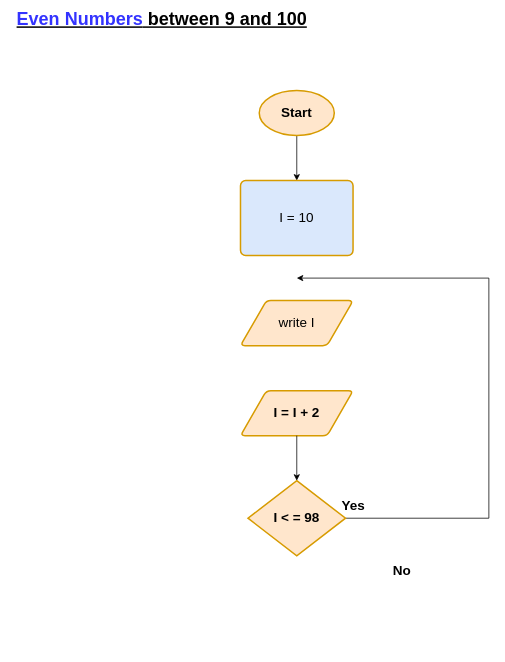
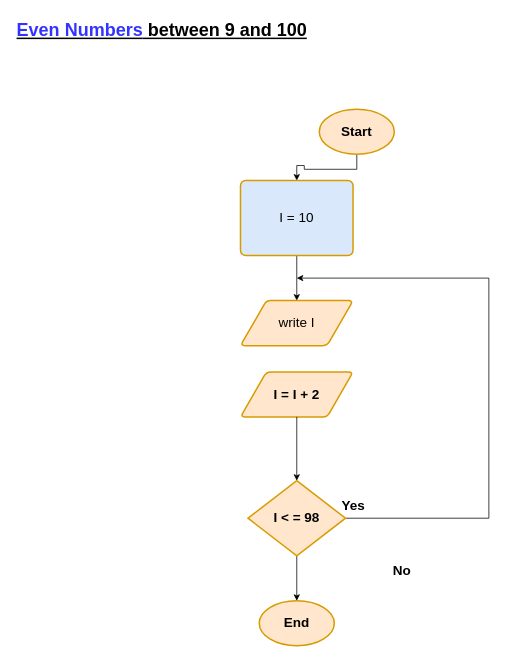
  <mxCell id="0" />
  <mxCell id="1" parent="0" />
  <mxCell id="2" style="edgeStyle=orthogonalEdgeStyle;rounded=0;orthogonalLoop=1;jettySize=auto;html=1;entryX=0.5;entryY=0;entryDx=0;entryDy=0;fontSize=18;" edge="1" parent="1" source="3" target="5"><mxGeometry relative="1" as="geometry" /></mxCell>
- <mxCell id="3" value="Start" style="strokeWidth=2;html=1;shape=mxgraph.flowchart.start_1;whiteSpace=wrap;fillColor=#ffe6cc;strokeColor=#d79b00;fontSize=18;fontStyle=1" vertex="1" parent="1"><mxGeometry x="345" y="120" width="100" height="60" as="geometry" /></mxCell>
+ <mxCell id="3" value="Start" style="strokeWidth=2;html=1;shape=mxgraph.flowchart.start_1;whiteSpace=wrap;fillColor=#ffe6cc;strokeColor=#d79b00;fontSize=18;fontStyle=1" vertex="1" parent="1"><mxGeometry x="425" y="145" width="100" height="60" as="geometry" /></mxCell>
+ <mxCell id="4" style="edgeStyle=orthogonalEdgeStyle;rounded=0;orthogonalLoop=1;jettySize=auto;html=1;entryX=0.5;entryY=0;entryDx=0;entryDy=0;fontSize=18;" edge="1" parent="1" source="5" target="6"><mxGeometry relative="1" as="geometry" /></mxCell>
  <mxCell id="5" value="I = 10" style="rounded=1;whiteSpace=wrap;html=1;absoluteArcSize=1;arcSize=14;strokeWidth=2;fillColor=#dae8fc;strokeColor=#d79b00;fontSize=18;" vertex="1" parent="1"><mxGeometry x="320" y="240" width="150" height="100" as="geometry" /></mxCell>
  <mxCell id="6" value="write I" style="shape=parallelogram;html=1;strokeWidth=2;perimeter=parallelogramPerimeter;whiteSpace=wrap;rounded=1;arcSize=12;size=0.23;fillColor=#ffe6cc;strokeColor=#d79b00;fontSize=18;" vertex="1" parent="1"><mxGeometry x="320" y="400" width="150" height="60" as="geometry" /></mxCell>
- <mxCell id="7" value="I = I + 2" style="shape=parallelogram;html=1;strokeWidth=2;perimeter=parallelogramPerimeter;whiteSpace=wrap;rounded=1;arcSize=12;size=0.23;fillColor=#ffe6cc;strokeColor=#d79b00;fontSize=18;fontStyle=1" vertex="1" parent="1"><mxGeometry x="320" y="520" width="150" height="60" as="geometry" /></mxCell>
+ <mxCell id="7" value="I = I + 2" style="shape=parallelogram;html=1;strokeWidth=2;perimeter=parallelogramPerimeter;whiteSpace=wrap;rounded=1;arcSize=12;size=0.23;fillColor=#ffe6cc;strokeColor=#d79b00;fontSize=18;fontStyle=1" vertex="1" parent="1"><mxGeometry x="320" y="495" width="150" height="60" as="geometry" /></mxCell>
+ <mxCell id="8" style="edgeStyle=orthogonalEdgeStyle;rounded=0;orthogonalLoop=1;jettySize=auto;html=1;fontSize=18;" edge="1" parent="1" source="10" target="11"><mxGeometry relative="1" as="geometry" /></mxCell>
  <mxCell id="9" style="edgeStyle=orthogonalEdgeStyle;rounded=0;orthogonalLoop=1;jettySize=auto;html=1;fontSize=18;" edge="1" parent="1" source="10"><mxGeometry relative="1" as="geometry"><mxPoint x="395" y="370" as="targetPoint" /><Array as="points"><mxPoint x="651" y="690" /></Array></mxGeometry></mxCell>
  <mxCell id="10" value="I &amp;lt; = 98" style="strokeWidth=2;html=1;shape=mxgraph.flowchart.decision;whiteSpace=wrap;fillColor=#ffe6cc;strokeColor=#d79b00;fontSize=18;fontStyle=1" vertex="1" parent="1"><mxGeometry x="330" y="640" width="130" height="100" as="geometry" /></mxCell>
+ <mxCell id="11" value="End" style="strokeWidth=2;html=1;shape=mxgraph.flowchart.start_1;whiteSpace=wrap;fillColor=#ffe6cc;strokeColor=#d79b00;fontSize=18;fontStyle=1" vertex="1" parent="1"><mxGeometry x="345" y="800" width="100" height="60" as="geometry" /></mxCell>
  <mxCell id="12" style="edgeStyle=orthogonalEdgeStyle;rounded=0;orthogonalLoop=1;jettySize=auto;html=1;entryX=0.5;entryY=0;entryDx=0;entryDy=0;entryPerimeter=0;fontSize=18;" edge="1" parent="1" source="7" target="10"><mxGeometry relative="1" as="geometry" /></mxCell>
  <mxCell id="13" value="Yes" style="text;html=1;align=center;verticalAlign=middle;resizable=0;points=[];autosize=1;strokeColor=none;fillColor=none;fontSize=18;fontStyle=1" vertex="1" parent="1"><mxGeometry x="445" y="653" width="50" height="40" as="geometry" /></mxCell>
  <mxCell id="14" value="No" style="text;html=1;align=center;verticalAlign=middle;resizable=0;points=[];autosize=1;strokeColor=none;fillColor=none;fontSize=18;fontStyle=1" vertex="1" parent="1"><mxGeometry x="510" y="740" width="50" height="40" as="geometry" /></mxCell>
- <mxCell id="15" value="&lt;font style=&quot;color: rgb(51, 51, 255);&quot;&gt;Even Numbers&lt;/font&gt; between 9 and 100" style="text;html=1;align=center;verticalAlign=middle;resizable=0;points=[];autosize=1;strokeColor=none;fillColor=none;fontStyle=5;fontSize=24;" vertex="1" parent="1"><mxGeometry x="20" y="5" width="390" height="40" as="geometry" /></mxCell>
+ <mxCell id="15" value="&lt;font style=&quot;color: rgb(51, 51, 255);&quot;&gt;Even Numbers&lt;/font&gt; between 9 and 100" style="text;html=1;align=center;verticalAlign=middle;resizable=0;points=[];autosize=1;strokeColor=none;fillColor=none;fontStyle=5;fontSize=24;" vertex="1" parent="1"><mxGeometry x="20" y="20" width="390" height="40" as="geometry" /></mxCell>
